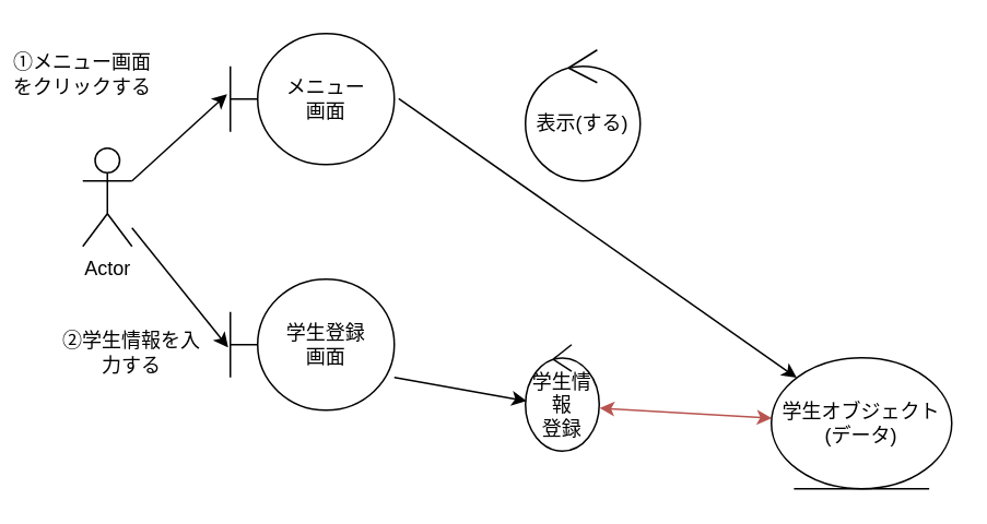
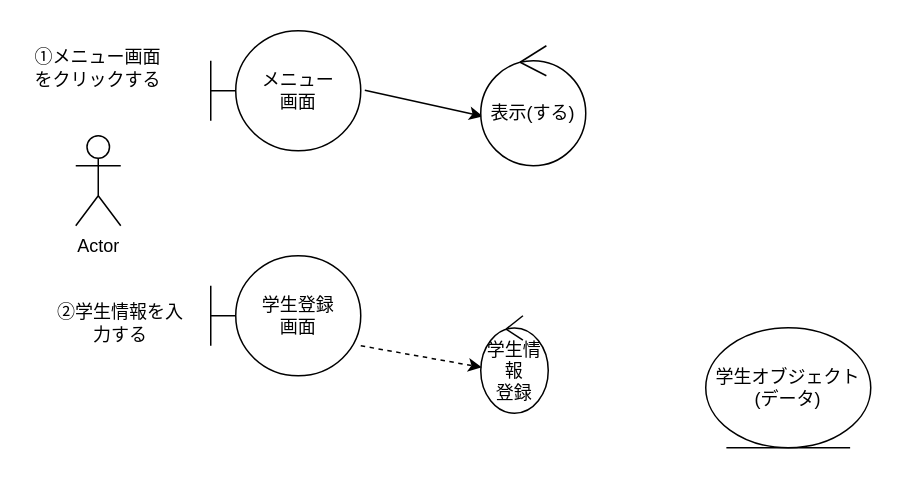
  <mxCell id="0" />
  <mxCell id="1" parent="0" />
  <mxCell id="2" value="Actor" style="shape=umlActor;verticalLabelPosition=bottom;verticalAlign=top;html=1;outlineConnect=0;" vertex="1" parent="1"><mxGeometry x="50" y="90" width="30" height="60" as="geometry" /></mxCell>
- <mxCell id="3" value="" style="endArrow=classic;html=1;rounded=0;exitX=1;exitY=0.333;exitDx=0;exitDy=0;exitPerimeter=0;entryX=-0.02;entryY=0.463;entryDx=0;entryDy=0;entryPerimeter=0;" edge="1" parent="1" source="2" target="5"><mxGeometry width="50" height="50" relative="1" as="geometry"><mxPoint x="120" y="210" as="sourcePoint" /><mxPoint x="80" y="20" as="targetPoint" /></mxGeometry></mxCell>
- <mxCell id="4" value="" style="endArrow=classic;html=1;rounded=0;exitX=1.027;exitY=0.496;exitDx=0;exitDy=0;exitPerimeter=0;" edge="1" parent="1" source="5" target="14"><mxGeometry width="50" height="50" relative="1" as="geometry"><mxPoint x="250" y="50" as="sourcePoint" /><mxPoint x="290" y="80" as="targetPoint" /></mxGeometry></mxCell>
+ <mxCell id="4" value="" style="endArrow=classic;html=1;rounded=0;exitX=1.027;exitY=0.496;exitDx=0;exitDy=0;exitPerimeter=0;entryX=0.019;entryY=0.588;entryDx=0;entryDy=0;entryPerimeter=0;" edge="1" parent="1" source="5" target="6"><mxGeometry width="50" height="50" relative="1" as="geometry"><mxPoint x="250" y="50" as="sourcePoint" /><mxPoint x="290" y="80" as="targetPoint" /></mxGeometry></mxCell>
  <mxCell id="5" value="メニュー&lt;div&gt;画面&lt;/div&gt;" style="shape=umlBoundary;whiteSpace=wrap;html=1;" vertex="1" parent="1"><mxGeometry x="140" y="20" width="100" height="80" as="geometry" /></mxCell>
  <mxCell id="6" value="表示(する)" style="ellipse;shape=umlControl;whiteSpace=wrap;html=1;" vertex="1" parent="1"><mxGeometry x="320" y="30" width="70" height="80" as="geometry" /></mxCell>
  <mxCell id="7" value="学生登録&lt;div&gt;画面&lt;/div&gt;" style="shape=umlBoundary;whiteSpace=wrap;html=1;" vertex="1" parent="1"><mxGeometry x="140" y="170" width="100" height="80" as="geometry" /></mxCell>
- <mxCell id="8" value="" style="endArrow=classic;html=1;rounded=0;entryX=-0.013;entryY=0.521;entryDx=0;entryDy=0;entryPerimeter=0;" edge="1" parent="1" source="2" target="7"><mxGeometry width="50" height="50" relative="1" as="geometry"><mxPoint x="100" y="190" as="sourcePoint" /><mxPoint x="150" y="140" as="targetPoint" /></mxGeometry></mxCell>
  <mxCell id="9" value="②学生情報を入力する" style="text;html=1;align=center;verticalAlign=middle;whiteSpace=wrap;rounded=0;" vertex="1" parent="1"><mxGeometry x="35" y="200" width="90" height="30" as="geometry" /></mxCell>
- <mxCell id="10" value="①メニュー画面をクリックする" style="text;html=1;align=center;verticalAlign=middle;whiteSpace=wrap;rounded=0;" vertex="1" parent="1"><mxGeometry x="5" y="30" width="90" height="30" as="geometry" /></mxCell>
+ <mxCell id="10" value="①メニュー画面をクリックする" style="text;html=1;align=center;verticalAlign=middle;whiteSpace=wrap;rounded=0;" vertex="1" parent="1"><mxGeometry x="20" y="30" width="90" height="30" as="geometry" /></mxCell>
  <mxCell id="11" value="学生情報&lt;div&gt;登録&lt;/div&gt;" style="ellipse;shape=umlControl;whiteSpace=wrap;html=1;" vertex="1" parent="1"><mxGeometry x="320" y="210" width="45" height="65" as="geometry" /></mxCell>
- <mxCell id="12" value="" style="endArrow=classic;html=1;rounded=0;exitX=1;exitY=0.75;exitDx=0;exitDy=0;exitPerimeter=0;entryX=0.014;entryY=0.529;entryDx=0;entryDy=0;entryPerimeter=0;" edge="1" parent="1" source="7" target="11"><mxGeometry width="50" height="50" relative="1" as="geometry"><mxPoint x="220" y="290" as="sourcePoint" /><mxPoint x="270" y="240" as="targetPoint" /></mxGeometry></mxCell>
- <mxCell id="13" value="" style="endArrow=classic;startArrow=classic;html=1;rounded=0;fillColor=#f8cecc;strokeColor=#b85450;exitX=1.005;exitY=0.596;exitDx=0;exitDy=0;exitPerimeter=0;" edge="1" parent="1" source="11" target="14"><mxGeometry width="50" height="50" relative="1" as="geometry"><mxPoint x="430" y="290" as="sourcePoint" /><mxPoint x="510" y="258" as="targetPoint" /></mxGeometry></mxCell>
+ <mxCell id="12" value="" style="endArrow=classic;html=1;rounded=0;exitX=1;exitY=0.75;exitDx=0;exitDy=0;exitPerimeter=0;entryX=0.014;entryY=0.529;entryDx=0;entryDy=0;entryPerimeter=0;dashed=1;" edge="1" parent="1" source="7" target="11"><mxGeometry width="50" height="50" relative="1" as="geometry"><mxPoint x="220" y="290" as="sourcePoint" /><mxPoint x="270" y="240" as="targetPoint" /></mxGeometry></mxCell>
  <mxCell id="14" value="学生オブジェクト&lt;div&gt;(データ)&lt;/div&gt;" style="ellipse;shape=umlEntity;whiteSpace=wrap;html=1;" vertex="1" parent="1"><mxGeometry x="470" y="218" width="110" height="80" as="geometry" /></mxCell>
